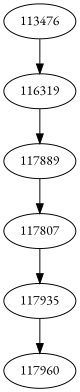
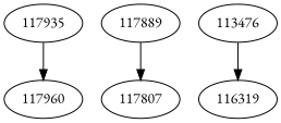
  digraph {
    fontname="EB Garamond"
    node [fontname="EB Garamond"]
    edge [fontname="EB Garamond"]
    117935
    117960
    n3 [label=117807]
    117889
    116319
    113476
    117935 -> 117960
-   n3 -> 117935
    117889 -> n3
-   116319 -> 117889
    113476 -> 116319
  }
